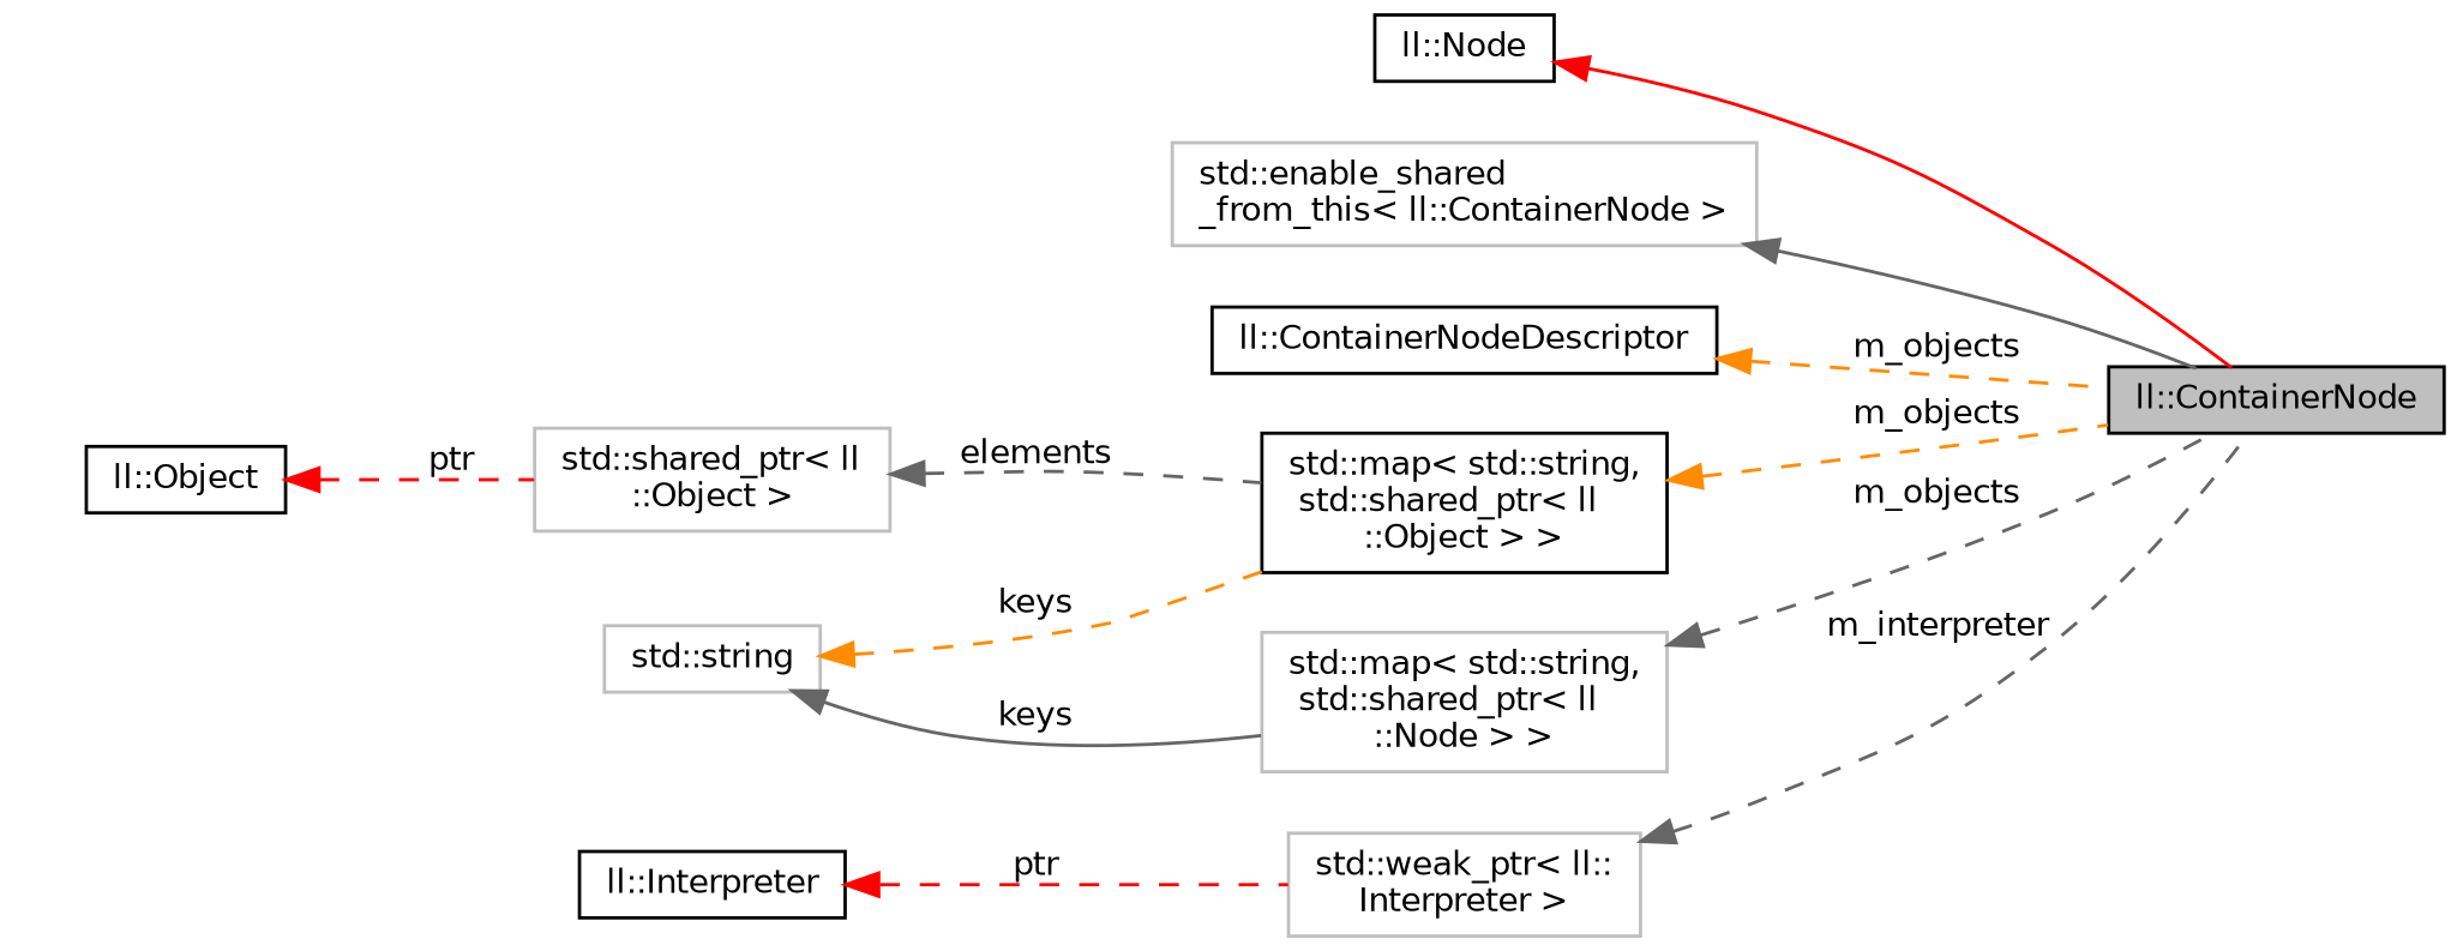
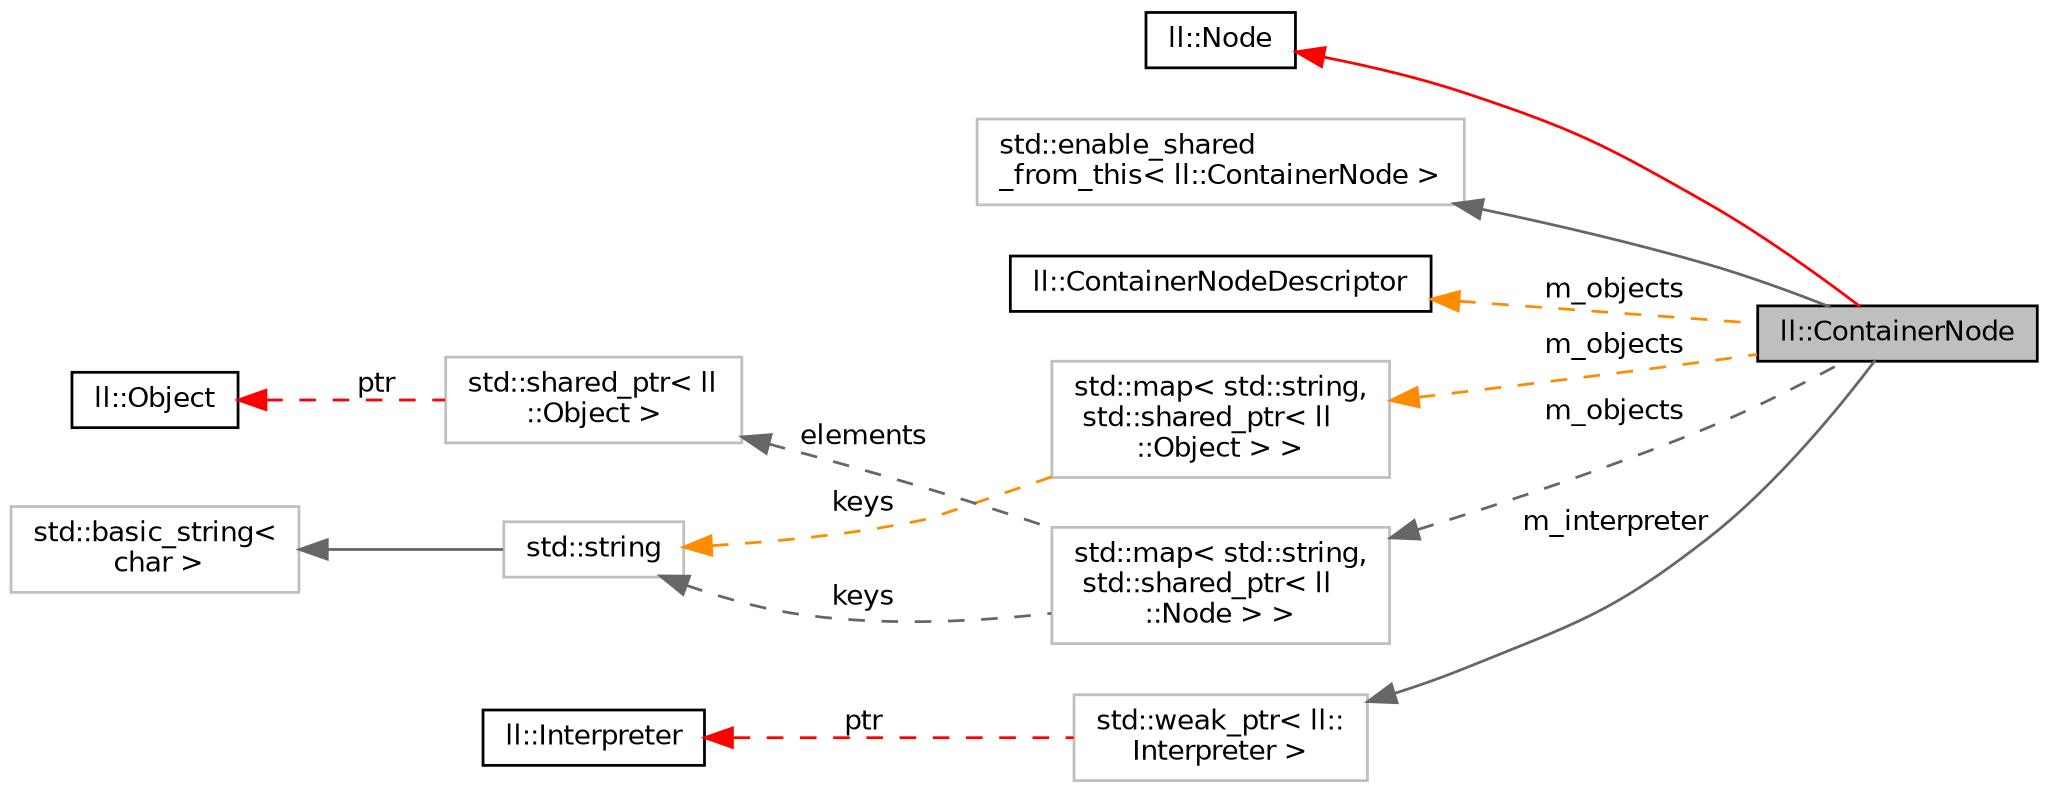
  digraph {
    rankdir=LR
    node [color=grey75 fillcolor=white fontname=Helvetica fontsize=10 shape=record style=filled]
    edge [color=gray40 dir=back fontname=Helvetica fontsize=10 labelfontname=Helvetica labelfontsize=10 style=dashed]
    n1 [color=black fillcolor=grey75 fontcolor=black height=0.2 label="ll::ContainerNode" width=0.4]
    n2 [color=black height=0.2 label="ll::Node" width=0.4]
    n3 [height=0.2 label="std::enable_shared\l_from_this\< ll::ContainerNode \>" width=0.4]
    n4 [color=black height=0.2 label="ll::ContainerNodeDescriptor" width=0.4]
-   n5 [color=black height=0.2 label="std::map\< std::string,\l std::shared_ptr\< ll\l::Object \> \>" width=0.4]
+   n5 [height=0.2 label="std::map\< std::string,\l std::shared_ptr\< ll\l::Object \> \>" width=0.4]
    n6 [height=0.2 label="std::string" width=0.4]
    n7 [height=0.2 label="std::map\< std::string,\l std::shared_ptr\< ll\l::Node \> \>" width=0.4]
+   n8 [height=0.2 label="std::basic_string\<\l char \>" width=0.4]
    n9 [height=0.2 label="std::shared_ptr\< ll\l::Object \>" width=0.4]
    n10 [color=black height=0.2 label="ll::Object" width=0.4]
    n11 [height=0.2 label="std::weak_ptr\< ll::\lInterpreter \>" width=0.4]
    n12 [color=black height=0.2 label="ll::Interpreter" width=0.4]
    n2 -> n1 [color=red style=solid]
    n3 -> n1 [style=solid]
    n4 -> n1 [color=darkorange label=" m_objects"]
    n5 -> n1 [color=darkorange label=" m_objects"]
    n6 -> n5 [color=darkorange label=" keys"]
-   n6 -> n7 [label=" keys" style=solid]
+   n6 -> n7 [label=" keys"]
    n7 -> n1 [label=" m_objects"]
-   n9 -> n5 [label=" elements"]
+   n8 -> n6 [style=solid]
+   n9 -> n7 [label=" elements"]
    n10 -> n9 [color=red label=" ptr"]
-   n11 -> n1 [label=" m_interpreter"]
+   n11 -> n1 [label=" m_interpreter" style=solid]
    n12 -> n11 [color=red label=" ptr"]
  }
